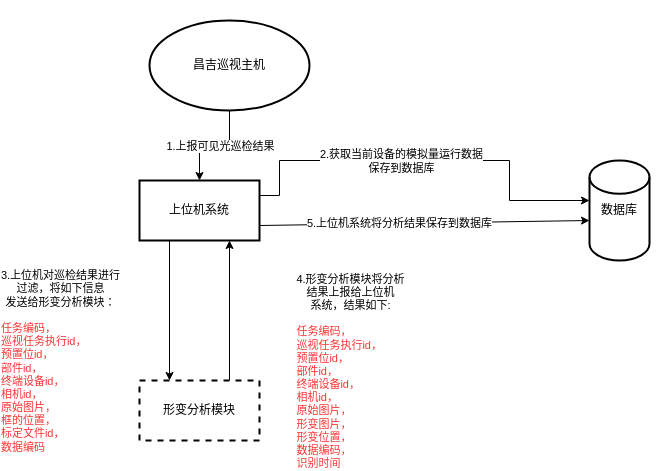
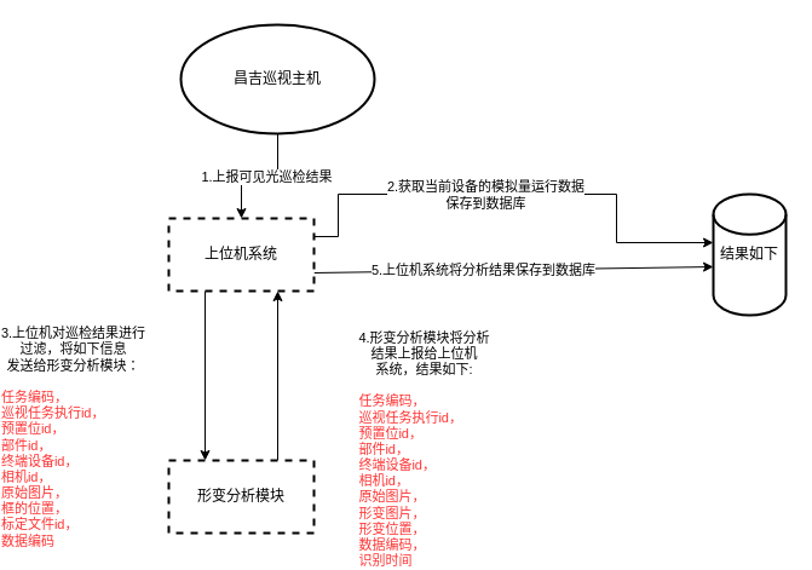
  <mxCell id="0" />
  <mxCell id="1" parent="0" />
  <mxCell id="2" value="" style="edgeStyle=orthogonalEdgeStyle;rounded=0;orthogonalLoop=1;jettySize=auto;html=1;" edge="1" parent="1" source="4" target="11"><mxGeometry relative="1" as="geometry" /></mxCell>
  <mxCell id="3" value="1.上报可见光巡检结果" style="edgeLabel;html=1;align=center;verticalAlign=middle;resizable=0;points=[];" vertex="1" connectable="0" parent="2"><mxGeometry x="-0.1" relative="1" as="geometry"><mxPoint as="offset" /></mxGeometry></mxCell>
  <mxCell id="4" value="昌吉巡视主机" style="strokeWidth=2;html=1;shape=mxgraph.flowchart.start_1;whiteSpace=wrap;" vertex="1" parent="1"><mxGeometry x="30" y="20" width="160" height="90" as="geometry" /></mxCell>
  <mxCell id="5" value="" style="edgeStyle=orthogonalEdgeStyle;rounded=0;orthogonalLoop=1;jettySize=auto;html=1;exitX=0.25;exitY=1;exitDx=0;exitDy=0;entryX=0.25;entryY=0;entryDx=0;entryDy=0;" edge="1" parent="1" source="11" target="14"><mxGeometry relative="1" as="geometry" /></mxCell>
  <mxCell id="6" value="3.上位机对巡检结果进行&lt;br&gt;过滤，将如下信息&lt;br&gt;发送给形变分析模块：&lt;br&gt;&lt;br&gt;&lt;span style=&quot;color: rgb(255 , 51 , 51)&quot;&gt;&lt;div style=&quot;text-align: left&quot;&gt;任务编码，&lt;/div&gt;&lt;div style=&quot;text-align: left&quot;&gt;巡视任务执行id，&lt;/div&gt;&lt;/span&gt;&lt;span style=&quot;color: rgb(255 , 51 , 51)&quot;&gt;&lt;div style=&quot;text-align: left&quot;&gt;预置位id，&lt;/div&gt;&lt;div style=&quot;text-align: left&quot;&gt;部件id，&lt;/div&gt;&lt;/span&gt;&lt;span style=&quot;color: rgb(255 , 51 , 51)&quot;&gt;&lt;div style=&quot;text-align: left&quot;&gt;终端设备id，&lt;/div&gt;&lt;/span&gt;&lt;span style=&quot;color: rgb(255 , 51 , 51)&quot;&gt;&lt;div style=&quot;text-align: left&quot;&gt;相机id，&lt;/div&gt;&lt;div style=&quot;text-align: left&quot;&gt;原始图片，&lt;/div&gt;&lt;/span&gt;&lt;span style=&quot;color: rgb(255 , 51 , 51)&quot;&gt;&lt;div style=&quot;text-align: left&quot;&gt;框的位置，&lt;/div&gt;&lt;div style=&quot;text-align: left&quot;&gt;标定文件id，&lt;/div&gt;&lt;/span&gt;&lt;span style=&quot;color: rgb(255 , 51 , 51)&quot;&gt;&lt;div style=&quot;text-align: left&quot;&gt;数据编码&lt;/div&gt;&lt;/span&gt;" style="edgeLabel;html=1;align=center;verticalAlign=middle;resizable=0;points=[];" vertex="1" connectable="0" parent="5"><mxGeometry x="-0.071" relative="1" as="geometry"><mxPoint x="-110" y="55" as="offset" /></mxGeometry></mxCell>
  <mxCell id="7" style="edgeStyle=orthogonalEdgeStyle;rounded=0;orthogonalLoop=1;jettySize=auto;html=1;exitX=1;exitY=0.25;exitDx=0;exitDy=0;" edge="1" parent="1" source="11" target="15"><mxGeometry relative="1" as="geometry"><Array as="points"><mxPoint x="160" y="195" /><mxPoint x="160" y="160" /><mxPoint x="390" y="160" /><mxPoint x="390" y="200" /></Array></mxGeometry></mxCell>
  <mxCell id="8" value="2.获取当前设备的模拟量运行数据&lt;br&gt;保存到数据库" style="edgeLabel;html=1;align=center;verticalAlign=middle;resizable=0;points=[];" vertex="1" connectable="0" parent="7"><mxGeometry x="-0.074" y="-1" relative="1" as="geometry"><mxPoint x="-12" y="-1" as="offset" /></mxGeometry></mxCell>
  <mxCell id="9" style="rounded=0;orthogonalLoop=1;jettySize=auto;html=1;exitX=1;exitY=0.75;exitDx=0;exitDy=0;entryX=0;entryY=0.6;entryDx=0;entryDy=0;entryPerimeter=0;" edge="1" parent="1" source="11" target="15"><mxGeometry relative="1" as="geometry" /></mxCell>
  <mxCell id="10" value="5.上位机系统将分析结果保存到数据库" style="edgeLabel;html=1;align=center;verticalAlign=middle;resizable=0;points=[];" vertex="1" connectable="0" parent="9"><mxGeometry x="-0.297" y="1" relative="1" as="geometry"><mxPoint x="24" as="offset" /></mxGeometry></mxCell>
- <mxCell id="11" value="上位机系统" style="whiteSpace=wrap;html=1;strokeWidth=2;" vertex="1" parent="1"><mxGeometry x="20" y="180" width="120" height="60" as="geometry" /></mxCell>
+ <mxCell id="11" value="上位机系统" style="whiteSpace=wrap;html=1;strokeWidth=2;dashed=1;" vertex="1" parent="1"><mxGeometry x="20" y="180" width="120" height="60" as="geometry" /></mxCell>
  <mxCell id="12" style="edgeStyle=orthogonalEdgeStyle;rounded=0;orthogonalLoop=1;jettySize=auto;html=1;exitX=0.75;exitY=0;exitDx=0;exitDy=0;entryX=0.75;entryY=1;entryDx=0;entryDy=0;" edge="1" parent="1" source="14" target="11"><mxGeometry relative="1" as="geometry" /></mxCell>
  <mxCell id="13" value="4.形变分析模块将分析&lt;br&gt;结果上报给上位机&lt;br&gt;系统，结果如下:&lt;br&gt;&lt;br&gt;&lt;span style=&quot;color: rgb(255 , 51 , 51)&quot;&gt;&lt;div style=&quot;text-align: left&quot;&gt;任务编码，&lt;/div&gt;&lt;div style=&quot;text-align: left&quot;&gt;巡视任务执行id，&lt;/div&gt;&lt;/span&gt;&lt;span style=&quot;color: rgb(255 , 51 , 51)&quot;&gt;&lt;div style=&quot;text-align: left&quot;&gt;预置位id，&lt;/div&gt;&lt;div style=&quot;text-align: left&quot;&gt;部件id，&lt;/div&gt;&lt;/span&gt;&lt;span style=&quot;color: rgb(255 , 51 , 51)&quot;&gt;&lt;div style=&quot;text-align: left&quot;&gt;终端设备id，&lt;/div&gt;&lt;/span&gt;&lt;span style=&quot;color: rgb(255 , 51 , 51)&quot;&gt;&lt;div style=&quot;text-align: left&quot;&gt;相机id，&lt;/div&gt;&lt;div style=&quot;text-align: left&quot;&gt;原始图片，&lt;/div&gt;&lt;div style=&quot;text-align: left&quot;&gt;形变图片，&lt;/div&gt;&lt;/span&gt;&lt;span style=&quot;color: rgb(255 , 51 , 51)&quot;&gt;&lt;div style=&quot;text-align: left&quot;&gt;形变位置，&lt;/div&gt;&lt;/span&gt;&lt;span style=&quot;color: rgb(255 , 51 , 51)&quot;&gt;&lt;div style=&quot;text-align: left&quot;&gt;数据编码，&lt;/div&gt;&lt;div style=&quot;text-align: left&quot;&gt;识别时间&lt;/div&gt;&lt;/span&gt;" style="edgeLabel;html=1;align=center;verticalAlign=middle;resizable=0;points=[];" vertex="1" connectable="0" parent="12"><mxGeometry x="0.029" relative="1" as="geometry"><mxPoint x="120" y="62" as="offset" /></mxGeometry></mxCell>
  <mxCell id="14" value="形变分析模块" style="whiteSpace=wrap;html=1;strokeWidth=2;dashed=1;" vertex="1" parent="1"><mxGeometry x="20" y="380" width="120" height="60" as="geometry" /></mxCell>
- <mxCell id="15" value="数据库" style="strokeWidth=2;html=1;shape=mxgraph.flowchart.database;whiteSpace=wrap;" vertex="1" parent="1"><mxGeometry x="470" y="160" width="60" height="100" as="geometry" /></mxCell>
+ <mxCell id="15" value="结果如下" style="strokeWidth=2;html=1;shape=mxgraph.flowchart.database;whiteSpace=wrap;" vertex="1" parent="1"><mxGeometry x="470" y="160" width="60" height="100" as="geometry" /></mxCell>
